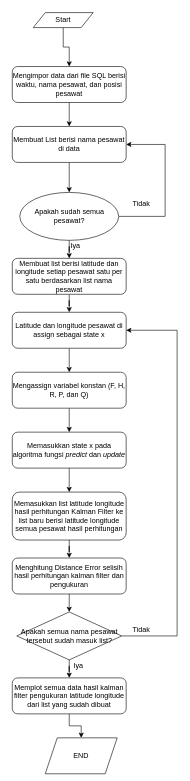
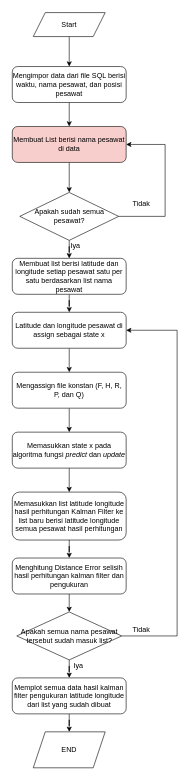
  <mxCell id="0" />
  <mxCell id="1" parent="0" />
  <mxCell id="2" value="" style="edgeStyle=orthogonalEdgeStyle;rounded=0;orthogonalLoop=1;jettySize=auto;html=1;" edge="1" parent="1" source="3" target="5"><mxGeometry relative="1" as="geometry" /></mxCell>
- <mxCell id="3" value="Start" style="shape=parallelogram;perimeter=parallelogramPerimeter;whiteSpace=wrap;html=1;fixedSize=1;" vertex="1" parent="1"><mxGeometry x="55" y="20" width="100" height="25" as="geometry" /></mxCell>
+ <mxCell id="3" value="Start" style="shape=parallelogram;perimeter=parallelogramPerimeter;whiteSpace=wrap;html=1;fixedSize=1;" vertex="1" parent="1"><mxGeometry x="55" y="20" width="120" height="40" as="geometry" /></mxCell>
  <mxCell id="4" value="" style="edgeStyle=orthogonalEdgeStyle;rounded=0;orthogonalLoop=1;jettySize=auto;html=1;" edge="1" parent="1" source="5" target="7"><mxGeometry relative="1" as="geometry" /></mxCell>
  <mxCell id="5" value="Mengimpor data dari file SQL berisi waktu, nama pesawat, dan posisi pesawat" style="rounded=1;whiteSpace=wrap;html=1;" vertex="1" parent="1"><mxGeometry x="20" y="110" width="190" height="60" as="geometry" /></mxCell>
  <mxCell id="6" value="" style="edgeStyle=orthogonalEdgeStyle;rounded=0;orthogonalLoop=1;jettySize=auto;html=1;" edge="1" parent="1" source="7" target="10"><mxGeometry relative="1" as="geometry" /></mxCell>
- <mxCell id="7" value="Membuat List berisi nama pesawat di data" style="rounded=1;whiteSpace=wrap;html=1;" vertex="1" parent="1"><mxGeometry x="20" y="210" width="190" height="60" as="geometry" /></mxCell>
+ <mxCell id="7" value="Membuat List berisi nama pesawat di data" style="rounded=1;whiteSpace=wrap;html=1;fillColor=#f8cecc;" vertex="1" parent="1"><mxGeometry x="20" y="210" width="190" height="60" as="geometry" /></mxCell>
  <mxCell id="8" value="" style="edgeStyle=orthogonalEdgeStyle;rounded=0;orthogonalLoop=1;jettySize=auto;html=1;" edge="1" parent="1" source="10" target="12"><mxGeometry relative="1" as="geometry" /></mxCell>
  <mxCell id="9" style="edgeStyle=orthogonalEdgeStyle;rounded=0;orthogonalLoop=1;jettySize=auto;html=1;exitX=1;exitY=0.5;exitDx=0;exitDy=0;entryX=1;entryY=0.5;entryDx=0;entryDy=0;" edge="1" parent="1" source="10" target="7"><mxGeometry relative="1" as="geometry"><Array as="points"><mxPoint x="275" y="360" /><mxPoint x="275" y="240" /></Array></mxGeometry></mxCell>
- <mxCell id="10" value="Apakah sudah semua pesawat?" style="ellipse;whiteSpace=wrap;html=1;" vertex="1" parent="1"><mxGeometry x="32.5" y="320" width="165" height="80" as="geometry" /></mxCell>
+ <mxCell id="10" value="Apakah sudah semua pesawat?" style="rhombus;whiteSpace=wrap;html=1;" vertex="1" parent="1"><mxGeometry x="32.5" y="320" width="165" height="80" as="geometry" /></mxCell>
  <mxCell id="11" value="" style="edgeStyle=orthogonalEdgeStyle;rounded=0;orthogonalLoop=1;jettySize=auto;html=1;" edge="1" parent="1" source="12" target="16"><mxGeometry relative="1" as="geometry" /></mxCell>
  <mxCell id="12" value="Membuat list berisi latitude dan longitude setiap pesawat satu per satu berdasarkan list nama pesawat" style="rounded=1;whiteSpace=wrap;html=1;" vertex="1" parent="1"><mxGeometry x="20" y="430" width="190" height="60" as="geometry" /></mxCell>
  <mxCell id="13" value="Iya" style="text;html=1;align=center;verticalAlign=middle;resizable=0;points=[];autosize=1;" vertex="1" parent="1"><mxGeometry x="110" y="400" width="30" height="20" as="geometry" /></mxCell>
  <mxCell id="14" value="Tidak" style="text;html=1;align=center;verticalAlign=middle;resizable=0;points=[];autosize=1;" vertex="1" parent="1"><mxGeometry x="215" y="330" width="40" height="20" as="geometry" /></mxCell>
  <mxCell id="15" value="" style="edgeStyle=orthogonalEdgeStyle;rounded=0;orthogonalLoop=1;jettySize=auto;html=1;" edge="1" parent="1" source="16" target="18"><mxGeometry relative="1" as="geometry" /></mxCell>
  <mxCell id="16" value="Latitude dan longitude pesawat di assign sebagai state x" style="rounded=1;whiteSpace=wrap;html=1;" vertex="1" parent="1"><mxGeometry x="20" y="520" width="190" height="60" as="geometry" /></mxCell>
  <mxCell id="17" value="" style="edgeStyle=orthogonalEdgeStyle;rounded=0;orthogonalLoop=1;jettySize=auto;html=1;" edge="1" parent="1" source="18" target="20"><mxGeometry relative="1" as="geometry" /></mxCell>
- <mxCell id="18" value="Mengassign variabel konstan (F, H, R, P, dan Q)" style="rounded=1;whiteSpace=wrap;html=1;" vertex="1" parent="1"><mxGeometry x="20" y="620" width="190" height="60" as="geometry" /></mxCell>
+ <mxCell id="18" value="Mengassign file konstan (F, H, R, P, dan Q)" style="rounded=1;whiteSpace=wrap;html=1;" vertex="1" parent="1"><mxGeometry x="20" y="620" width="190" height="60" as="geometry" /></mxCell>
  <mxCell id="19" value="" style="edgeStyle=orthogonalEdgeStyle;rounded=0;orthogonalLoop=1;jettySize=auto;html=1;" edge="1" parent="1" source="20" target="22"><mxGeometry relative="1" as="geometry" /></mxCell>
  <mxCell id="20" value="Memasukkan state x pada algoritma fungsi &lt;i&gt;predict&lt;/i&gt; dan&amp;nbsp;&lt;i&gt;update&lt;/i&gt;&lt;span style=&quot;color: rgba(0 , 0 , 0 , 0) ; font-family: monospace ; font-size: 0px&quot;&gt;%3CmxGraphModel%3E%3Croot%3E%3CmxCell%20id%3D%220%22%2F%3E%3CmxCell%20id%3D%221%22%20parent%3D%220%22%2F%3E%3CmxCell%20id%3D%222%22%20value%3D%22Mengassign%20variabel%20konstan%20(F%2C%20H%2C%20R%2C%20P%2C%20dan%20Q)%22%20style%3D%22rounded%3D1%3BwhiteSpace%3Dwrap%3Bhtml%3D1%3B%22%20vertex%3D%221%22%20parent%3D%221%22%3E%3CmxGeometry%20x%3D%22195%22%20y%3D%22630%22%20width%3D%22190%22%20height%3D%2260%22%20as%3D%22geometry%22%2F%3E%3C%2FmxCell%3E%3C%2Froot%3E%3C%2FmxGraphModel%3E&lt;/span&gt;" style="rounded=1;whiteSpace=wrap;html=1;" vertex="1" parent="1"><mxGeometry x="20" y="720" width="190" height="60" as="geometry" /></mxCell>
  <mxCell id="21" value="" style="edgeStyle=orthogonalEdgeStyle;rounded=0;orthogonalLoop=1;jettySize=auto;html=1;" edge="1" parent="1" source="22" target="24"><mxGeometry relative="1" as="geometry" /></mxCell>
  <mxCell id="22" value="Memasukkan list latitude longitude hasil perhitungan Kalman Filter ke list baru berisi latitude longitude semua pesawat hasil perhitungan" style="rounded=1;whiteSpace=wrap;html=1;" vertex="1" parent="1"><mxGeometry x="20" y="820" width="190" height="80" as="geometry" /></mxCell>
  <mxCell id="23" value="" style="edgeStyle=orthogonalEdgeStyle;rounded=0;orthogonalLoop=1;jettySize=auto;html=1;" edge="1" parent="1" source="24"><mxGeometry relative="1" as="geometry"><mxPoint x="115" y="1020" as="targetPoint" /></mxGeometry></mxCell>
  <mxCell id="24" value="Menghitung Distance Error selisih hasil perhitungan kalman filter dan pengukuran" style="rounded=1;whiteSpace=wrap;html=1;" vertex="1" parent="1"><mxGeometry x="20" y="930" width="190" height="60" as="geometry" /></mxCell>
  <mxCell id="25" value="" style="edgeStyle=orthogonalEdgeStyle;rounded=0;orthogonalLoop=1;jettySize=auto;html=1;" edge="1" parent="1" source="27" target="29"><mxGeometry relative="1" as="geometry" /></mxCell>
  <mxCell id="26" style="edgeStyle=orthogonalEdgeStyle;rounded=0;orthogonalLoop=1;jettySize=auto;html=1;exitX=1;exitY=0.5;exitDx=0;exitDy=0;entryX=1;entryY=0.5;entryDx=0;entryDy=0;" edge="1" parent="1" source="27" target="16"><mxGeometry relative="1" as="geometry"><Array as="points"><mxPoint x="295" y="1060" /><mxPoint x="295" y="550" /></Array></mxGeometry></mxCell>
  <mxCell id="27" value="Apakah semua nama pesawat tersebut sudah masuk list?" style="rhombus;whiteSpace=wrap;html=1;" vertex="1" parent="1"><mxGeometry x="27.5" y="1020" width="175" height="80" as="geometry" /></mxCell>
  <mxCell id="28" value="" style="edgeStyle=orthogonalEdgeStyle;rounded=0;orthogonalLoop=1;jettySize=auto;html=1;" edge="1" parent="1" source="29" target="30"><mxGeometry relative="1" as="geometry" /></mxCell>
  <mxCell id="29" value="Memplot semua data hasil kalman filter pengukuran latitude longitude dari list yang sudah dibuat" style="rounded=1;whiteSpace=wrap;html=1;" vertex="1" parent="1"><mxGeometry x="20" y="1130" width="190" height="60" as="geometry" /></mxCell>
- <mxCell id="30" value="END" style="shape=parallelogram;perimeter=parallelogramPerimeter;whiteSpace=wrap;html=1;fixedSize=1;" vertex="1" parent="1"><mxGeometry x="75" y="1230" width="120" height="60" as="geometry" /></mxCell>
+ <mxCell id="30" value="END" style="shape=parallelogram;perimeter=parallelogramPerimeter;whiteSpace=wrap;html=1;fixedSize=1;" vertex="1" parent="1"><mxGeometry x="55" y="1220" width="120" height="60" as="geometry" /></mxCell>
  <mxCell id="31" value="Iya" style="text;html=1;align=center;verticalAlign=middle;resizable=0;points=[];autosize=1;" vertex="1" parent="1"><mxGeometry x="115" y="1100" width="30" height="20" as="geometry" /></mxCell>
  <mxCell id="32" value="Tidak" style="text;html=1;align=center;verticalAlign=middle;resizable=0;points=[];autosize=1;" vertex="1" parent="1"><mxGeometry x="215" y="1040" width="40" height="20" as="geometry" /></mxCell>
